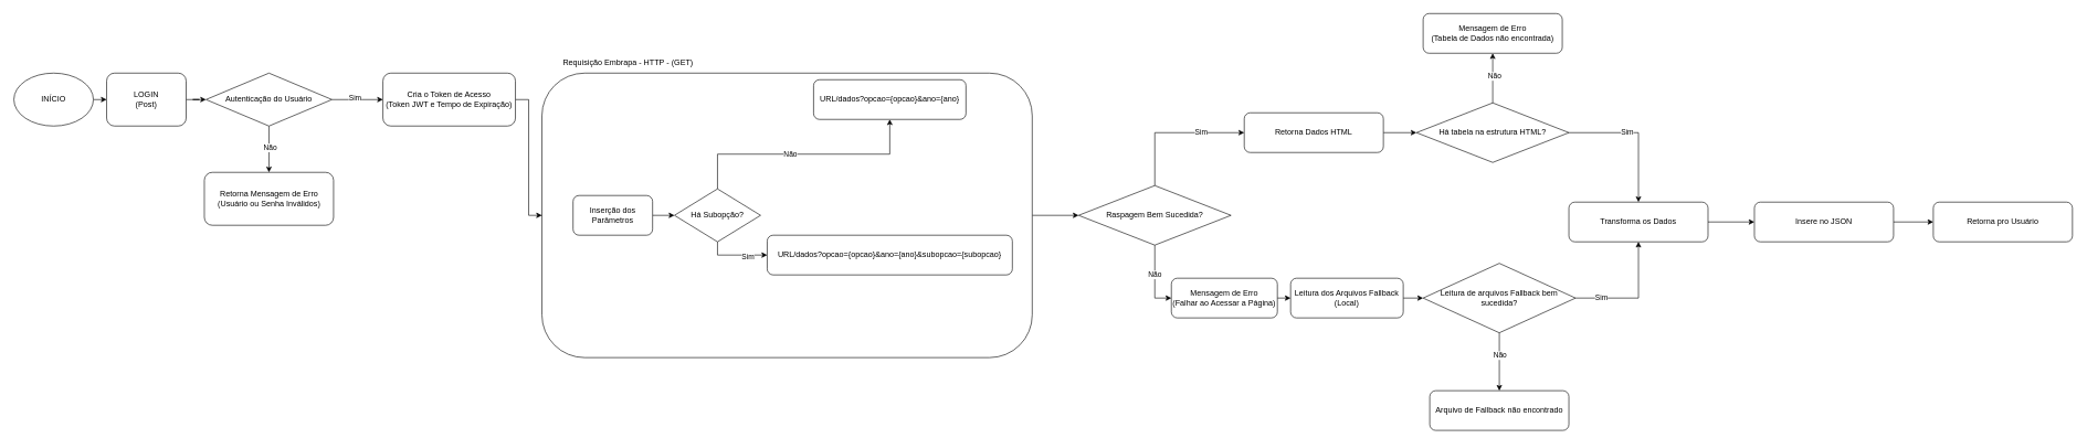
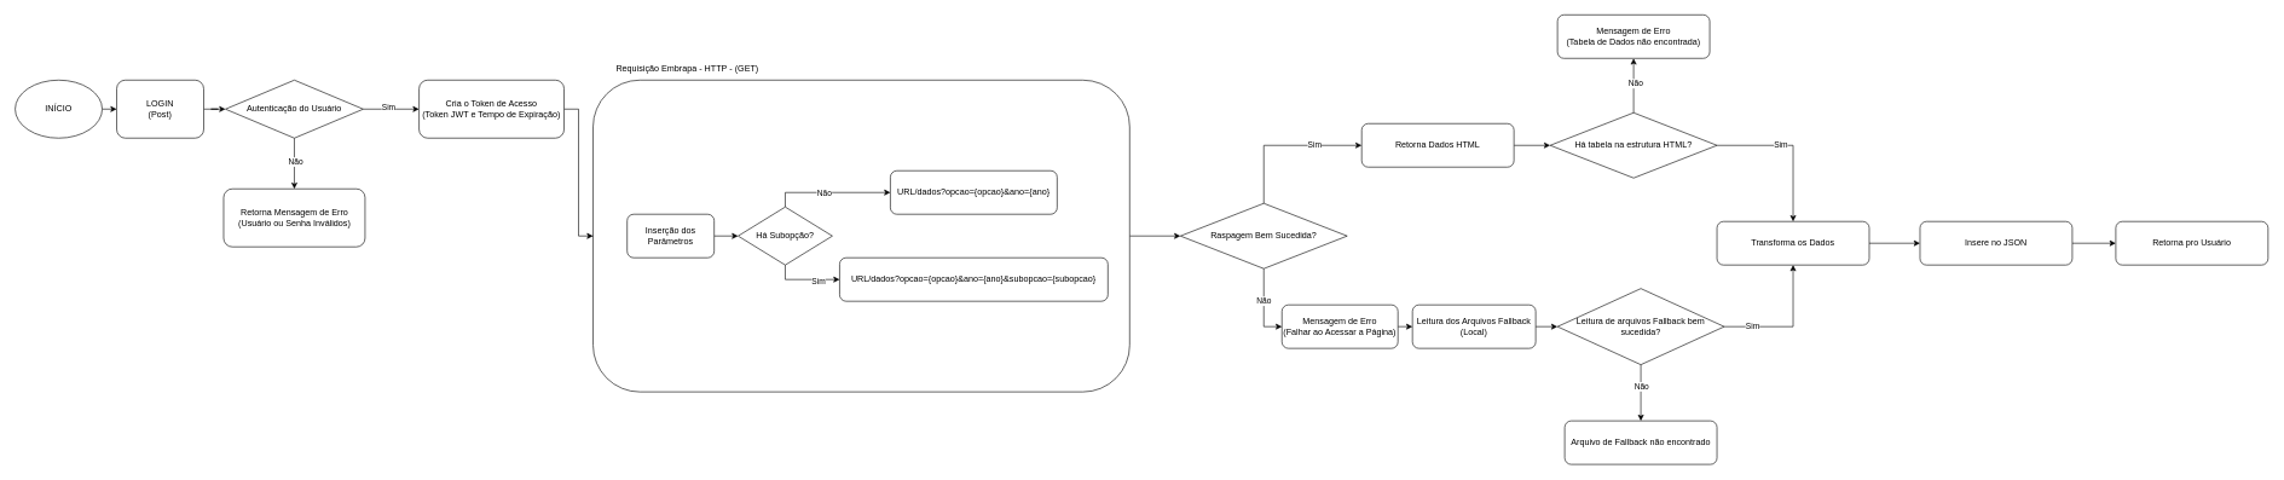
  <mxCell id="0" />
  <mxCell id="1" parent="0" />
  <mxCell id="2" style="edgeStyle=orthogonalEdgeStyle;rounded=0;orthogonalLoop=1;jettySize=auto;html=1;exitX=1;exitY=0.5;exitDx=0;exitDy=0;entryX=0;entryY=0.5;entryDx=0;entryDy=0;" parent="1" source="3" target="5" edge="1"><mxGeometry relative="1" as="geometry" /></mxCell>
  <mxCell id="3" value="INÍCIO" style="ellipse;whiteSpace=wrap;html=1;" parent="1" vertex="1"><mxGeometry x="20" y="110" width="120" height="80" as="geometry" /></mxCell>
  <mxCell id="4" style="edgeStyle=orthogonalEdgeStyle;rounded=0;orthogonalLoop=1;jettySize=auto;html=1;exitX=1;exitY=0.5;exitDx=0;exitDy=0;" parent="1" source="5" target="10" edge="1"><mxGeometry relative="1" as="geometry" /></mxCell>
  <mxCell id="5" value="LOGIN&lt;div&gt;(Post)&lt;/div&gt;" style="rounded=1;whiteSpace=wrap;html=1;" parent="1" vertex="1"><mxGeometry x="160" y="110" width="120" height="80" as="geometry" /></mxCell>
  <mxCell id="6" style="edgeStyle=orthogonalEdgeStyle;rounded=0;orthogonalLoop=1;jettySize=auto;html=1;exitX=0.5;exitY=1;exitDx=0;exitDy=0;" parent="1" source="10" target="13" edge="1"><mxGeometry relative="1" as="geometry" /></mxCell>
  <mxCell id="7" value="Não" style="edgeLabel;html=1;align=center;verticalAlign=middle;resizable=0;points=[];" parent="6" vertex="1" connectable="0"><mxGeometry x="-0.091" y="1" relative="1" as="geometry"><mxPoint as="offset" /></mxGeometry></mxCell>
  <mxCell id="8" style="edgeStyle=orthogonalEdgeStyle;rounded=0;orthogonalLoop=1;jettySize=auto;html=1;exitX=1;exitY=0.5;exitDx=0;exitDy=0;" parent="1" source="10" target="12" edge="1"><mxGeometry relative="1" as="geometry" /></mxCell>
  <mxCell id="9" value="Sim" style="edgeLabel;html=1;align=center;verticalAlign=middle;resizable=0;points=[];" parent="8" vertex="1" connectable="0"><mxGeometry x="-0.112" y="3" relative="1" as="geometry"><mxPoint as="offset" /></mxGeometry></mxCell>
  <mxCell id="10" value="Autenticação do Usuário" style="rhombus;whiteSpace=wrap;html=1;" parent="1" vertex="1"><mxGeometry x="310" y="110" width="190" height="80" as="geometry" /></mxCell>
  <mxCell id="11" style="edgeStyle=orthogonalEdgeStyle;rounded=0;orthogonalLoop=1;jettySize=auto;html=1;exitX=1;exitY=0.5;exitDx=0;exitDy=0;entryX=0;entryY=0.5;entryDx=0;entryDy=0;" parent="1" source="12" target="17" edge="1"><mxGeometry relative="1" as="geometry" /></mxCell>
  <mxCell id="12" value="Cria o Token de Acesso&lt;div&gt;(Token JWT e Tempo de Expiração)&lt;/div&gt;" style="rounded=1;whiteSpace=wrap;html=1;" parent="1" vertex="1"><mxGeometry x="577" y="110" width="200" height="80" as="geometry" /></mxCell>
  <mxCell id="13" value="Retorna Mensagem de Erro&lt;div&gt;(Usuário ou Senha Inválidos)&lt;/div&gt;" style="rounded=1;whiteSpace=wrap;html=1;" parent="1" vertex="1"><mxGeometry x="307.5" y="260" width="195" height="80" as="geometry" /></mxCell>
  <mxCell id="14" style="edgeStyle=orthogonalEdgeStyle;rounded=0;orthogonalLoop=1;jettySize=auto;html=1;exitX=1;exitY=0.5;exitDx=0;exitDy=0;entryX=0;entryY=0.5;entryDx=0;entryDy=0;" parent="1" source="17" target="32" edge="1"><mxGeometry relative="1" as="geometry" /></mxCell>
  <mxCell id="15" style="edgeStyle=orthogonalEdgeStyle;rounded=0;orthogonalLoop=1;jettySize=auto;html=1;exitX=0;exitY=0.5;exitDx=0;exitDy=0;entryX=0;entryY=0.5;entryDx=0;entryDy=0;" parent="1" source="17" target="20" edge="1"><mxGeometry relative="1" as="geometry" /></mxCell>
  <mxCell id="16" style="edgeStyle=orthogonalEdgeStyle;rounded=0;orthogonalLoop=1;jettySize=auto;html=1;exitX=0;exitY=0.5;exitDx=0;exitDy=0;entryX=0;entryY=0.5;entryDx=0;entryDy=0;" parent="1" source="17" target="20" edge="1"><mxGeometry relative="1" as="geometry" /></mxCell>
  <mxCell id="17" value="" style="rounded=1;whiteSpace=wrap;html=1;" parent="1" vertex="1"><mxGeometry x="817" y="110" width="740" height="430" as="geometry" /></mxCell>
  <mxCell id="18" value="&lt;h1 style=&quot;margin-top: 0px;&quot;&gt;&lt;span style=&quot;font-size: 12px; font-weight: 400; text-align: center;&quot;&gt;Requisição Embrapa - HTTP -&amp;nbsp;&lt;/span&gt;&lt;span style=&quot;font-size: 12px; font-weight: 400; text-align: center; background-color: transparent; color: light-dark(rgb(0, 0, 0), rgb(255, 255, 255));&quot;&gt;(GET)&amp;nbsp;&lt;/span&gt;&lt;/h1&gt;" style="text;html=1;whiteSpace=wrap;overflow=hidden;rounded=0;" parent="1" vertex="1"><mxGeometry x="847" y="70" width="210" height="60" as="geometry" /></mxCell>
  <mxCell id="19" style="edgeStyle=orthogonalEdgeStyle;rounded=0;orthogonalLoop=1;jettySize=auto;html=1;exitX=1;exitY=0.5;exitDx=0;exitDy=0;entryX=0;entryY=0.5;entryDx=0;entryDy=0;" parent="1" source="20" target="25" edge="1"><mxGeometry relative="1" as="geometry" /></mxCell>
  <mxCell id="20" value="Inserção dos Parâmetros" style="rounded=1;whiteSpace=wrap;html=1;" parent="1" vertex="1"><mxGeometry x="864" y="295" width="120" height="60" as="geometry" /></mxCell>
  <mxCell id="21" style="edgeStyle=orthogonalEdgeStyle;rounded=0;orthogonalLoop=1;jettySize=auto;html=1;exitX=0.5;exitY=1;exitDx=0;exitDy=0;entryX=0;entryY=0.5;entryDx=0;entryDy=0;" parent="1" source="25" target="27" edge="1"><mxGeometry relative="1" as="geometry" /></mxCell>
  <mxCell id="22" value="Sim" style="edgeLabel;html=1;align=center;verticalAlign=middle;resizable=0;points=[];" parent="21" vertex="1" connectable="0"><mxGeometry x="0.368" y="-2" relative="1" as="geometry"><mxPoint as="offset" /></mxGeometry></mxCell>
  <mxCell id="23" style="edgeStyle=orthogonalEdgeStyle;rounded=0;orthogonalLoop=1;jettySize=auto;html=1;exitX=0.5;exitY=0;exitDx=0;exitDy=0;" parent="1" source="25" target="26" edge="1"><mxGeometry relative="1" as="geometry" /></mxCell>
  <mxCell id="24" value="Não" style="edgeLabel;html=1;align=center;verticalAlign=middle;resizable=0;points=[];" parent="23" vertex="1" connectable="0"><mxGeometry x="-0.115" relative="1" as="geometry"><mxPoint as="offset" /></mxGeometry></mxCell>
  <mxCell id="25" value="Há Subopção?" style="rhombus;whiteSpace=wrap;html=1;" parent="1" vertex="1"><mxGeometry x="1017" y="285" width="130" height="80" as="geometry" /></mxCell>
- <mxCell id="26" value="&lt;div style=&quot;text-align: start;&quot;&gt;&lt;span style=&quot;background-color: transparent; color: light-dark(rgb(0, 0, 0), rgb(255, 255, 255));&quot;&gt;URL/dados?opcao={opcao}&amp;amp;ano={ano}&lt;/span&gt;&lt;/div&gt;" style="rounded=1;whiteSpace=wrap;html=1;" parent="1" vertex="1"><mxGeometry x="1227" y="120" width="230" height="60" as="geometry" /></mxCell>
+ <mxCell id="26" value="&lt;div style=&quot;text-align: start;&quot;&gt;&lt;span style=&quot;background-color: transparent; color: light-dark(rgb(0, 0, 0), rgb(255, 255, 255));&quot;&gt;URL/dados?opcao={opcao}&amp;amp;ano={ano}&lt;/span&gt;&lt;/div&gt;" style="rounded=1;whiteSpace=wrap;html=1;" parent="1" vertex="1"><mxGeometry x="1227" y="235" width="230" height="60" as="geometry" /></mxCell>
  <mxCell id="27" value="&lt;div style=&quot;text-align: start;&quot;&gt;&lt;span style=&quot;background-color: transparent; color: light-dark(rgb(0, 0, 0), rgb(255, 255, 255));&quot;&gt;URL/dados?opcao={opcao}&amp;amp;ano={ano}&amp;amp;subopcao={subopcao}&lt;/span&gt;&lt;/div&gt;" style="rounded=1;whiteSpace=wrap;html=1;" parent="1" vertex="1"><mxGeometry x="1157" y="355" width="370" height="60" as="geometry" /></mxCell>
  <mxCell id="28" style="edgeStyle=orthogonalEdgeStyle;rounded=0;orthogonalLoop=1;jettySize=auto;html=1;exitX=0.5;exitY=1;exitDx=0;exitDy=0;entryX=0;entryY=0.5;entryDx=0;entryDy=0;" parent="1" source="32" target="40" edge="1"><mxGeometry relative="1" as="geometry" /></mxCell>
  <mxCell id="29" value="Não" style="edgeLabel;html=1;align=center;verticalAlign=middle;resizable=0;points=[];" parent="28" vertex="1" connectable="0"><mxGeometry x="-0.166" y="-1" relative="1" as="geometry"><mxPoint as="offset" /></mxGeometry></mxCell>
  <mxCell id="30" style="edgeStyle=orthogonalEdgeStyle;rounded=0;orthogonalLoop=1;jettySize=auto;html=1;exitX=0.5;exitY=0;exitDx=0;exitDy=0;entryX=0;entryY=0.5;entryDx=0;entryDy=0;" parent="1" source="32" target="34" edge="1"><mxGeometry relative="1" as="geometry" /></mxCell>
  <mxCell id="31" value="Sim" style="edgeLabel;html=1;align=center;verticalAlign=middle;resizable=0;points=[];" parent="30" vertex="1" connectable="0"><mxGeometry x="0.386" y="2" relative="1" as="geometry"><mxPoint as="offset" /></mxGeometry></mxCell>
  <mxCell id="32" value="Raspagem Bem Sucedida?" style="rhombus;whiteSpace=wrap;html=1;" parent="1" vertex="1"><mxGeometry x="1627" y="280" width="230" height="90" as="geometry" /></mxCell>
  <mxCell id="33" style="edgeStyle=orthogonalEdgeStyle;rounded=0;orthogonalLoop=1;jettySize=auto;html=1;exitX=1;exitY=0.5;exitDx=0;exitDy=0;entryX=0;entryY=0.5;entryDx=0;entryDy=0;" parent="1" source="34" target="45" edge="1"><mxGeometry relative="1" as="geometry" /></mxCell>
  <mxCell id="34" value="Retorna Dados HTML" style="rounded=1;whiteSpace=wrap;html=1;" parent="1" vertex="1"><mxGeometry x="1877" y="170" width="210" height="60" as="geometry" /></mxCell>
  <mxCell id="35" style="edgeStyle=orthogonalEdgeStyle;rounded=0;orthogonalLoop=1;jettySize=auto;html=1;exitX=1;exitY=0.5;exitDx=0;exitDy=0;entryX=0;entryY=0.5;entryDx=0;entryDy=0;" parent="1" source="36" target="38" edge="1"><mxGeometry relative="1" as="geometry" /></mxCell>
  <mxCell id="36" value="Transforma os Dados" style="rounded=1;whiteSpace=wrap;html=1;" parent="1" vertex="1"><mxGeometry x="2367" y="305" width="210" height="60" as="geometry" /></mxCell>
  <mxCell id="37" style="edgeStyle=orthogonalEdgeStyle;rounded=0;orthogonalLoop=1;jettySize=auto;html=1;exitX=1;exitY=0.5;exitDx=0;exitDy=0;entryX=0;entryY=0.5;entryDx=0;entryDy=0;" parent="1" source="38" target="53" edge="1"><mxGeometry relative="1" as="geometry" /></mxCell>
  <mxCell id="38" value="Insere no JSON" style="rounded=1;whiteSpace=wrap;html=1;" parent="1" vertex="1"><mxGeometry x="2647" y="305" width="210" height="60" as="geometry" /></mxCell>
  <mxCell id="39" style="edgeStyle=orthogonalEdgeStyle;rounded=0;orthogonalLoop=1;jettySize=auto;html=1;exitX=1;exitY=0.5;exitDx=0;exitDy=0;entryX=0;entryY=0.5;entryDx=0;entryDy=0;" parent="1" source="40" target="55" edge="1"><mxGeometry relative="1" as="geometry" /></mxCell>
  <mxCell id="40" value="Mensagem de Erro&lt;div&gt;(Falhar ao Acessar a Página)&lt;/div&gt;" style="rounded=1;whiteSpace=wrap;html=1;" parent="1" vertex="1"><mxGeometry x="1767" y="420" width="160" height="60" as="geometry" /></mxCell>
  <mxCell id="41" style="edgeStyle=orthogonalEdgeStyle;rounded=0;orthogonalLoop=1;jettySize=auto;html=1;exitX=1;exitY=0.5;exitDx=0;exitDy=0;" parent="1" source="45" target="36" edge="1"><mxGeometry relative="1" as="geometry" /></mxCell>
  <mxCell id="42" value="Sim" style="edgeLabel;html=1;align=center;verticalAlign=middle;resizable=0;points=[];" parent="41" vertex="1" connectable="0"><mxGeometry x="-0.17" y="1" relative="1" as="geometry"><mxPoint as="offset" /></mxGeometry></mxCell>
  <mxCell id="43" style="edgeStyle=orthogonalEdgeStyle;rounded=0;orthogonalLoop=1;jettySize=auto;html=1;exitX=0.5;exitY=0;exitDx=0;exitDy=0;entryX=0.5;entryY=1;entryDx=0;entryDy=0;" parent="1" source="45" target="46" edge="1"><mxGeometry relative="1" as="geometry" /></mxCell>
  <mxCell id="44" value="Não" style="edgeLabel;html=1;align=center;verticalAlign=middle;resizable=0;points=[];" parent="43" vertex="1" connectable="0"><mxGeometry x="0.099" y="-2" relative="1" as="geometry"><mxPoint as="offset" /></mxGeometry></mxCell>
  <mxCell id="45" value="Há tabela na estrutura HTML?" style="rhombus;whiteSpace=wrap;html=1;" parent="1" vertex="1"><mxGeometry x="2137" y="155" width="230" height="90" as="geometry" /></mxCell>
  <mxCell id="46" value="Mensagem de Erro&lt;div&gt;(Tabela de Dados não encontrada)&lt;/div&gt;" style="rounded=1;whiteSpace=wrap;html=1;" parent="1" vertex="1"><mxGeometry x="2147" y="20" width="210" height="60" as="geometry" /></mxCell>
  <mxCell id="47" style="edgeStyle=orthogonalEdgeStyle;rounded=0;orthogonalLoop=1;jettySize=auto;html=1;exitX=0.5;exitY=1;exitDx=0;exitDy=0;entryX=0.5;entryY=0;entryDx=0;entryDy=0;" parent="1" source="51" target="52" edge="1"><mxGeometry relative="1" as="geometry" /></mxCell>
  <mxCell id="48" value="Não" style="edgeLabel;html=1;align=center;verticalAlign=middle;resizable=0;points=[];" parent="47" vertex="1" connectable="0"><mxGeometry x="-0.234" relative="1" as="geometry"><mxPoint as="offset" /></mxGeometry></mxCell>
  <mxCell id="49" style="edgeStyle=orthogonalEdgeStyle;rounded=0;orthogonalLoop=1;jettySize=auto;html=1;exitX=1;exitY=0.5;exitDx=0;exitDy=0;entryX=0.5;entryY=1;entryDx=0;entryDy=0;" parent="1" source="51" target="36" edge="1"><mxGeometry relative="1" as="geometry" /></mxCell>
  <mxCell id="50" value="Sim" style="edgeLabel;html=1;align=center;verticalAlign=middle;resizable=0;points=[];" parent="49" vertex="1" connectable="0"><mxGeometry x="-0.578" y="2" relative="1" as="geometry"><mxPoint as="offset" /></mxGeometry></mxCell>
  <mxCell id="51" value="Leitura de arquivos Fallback bem sucedida?" style="rhombus;whiteSpace=wrap;html=1;" parent="1" vertex="1"><mxGeometry x="2147" y="397.5" width="230" height="105" as="geometry" /></mxCell>
- <mxCell id="52" value="Arquivo de Fallback não encontrado" style="rounded=1;whiteSpace=wrap;html=1;" parent="1" vertex="1"><mxGeometry x="2157" y="590" width="210" height="60" as="geometry" /></mxCell>
+ <mxCell id="52" value="Arquivo de Fallback não encontrado" style="rounded=1;whiteSpace=wrap;html=1;" parent="1" vertex="1"><mxGeometry x="2157" y="580" width="210" height="60" as="geometry" /></mxCell>
  <mxCell id="53" value="Retorna pro Usuário" style="rounded=1;whiteSpace=wrap;html=1;" parent="1" vertex="1"><mxGeometry x="2917" y="305" width="210" height="60" as="geometry" /></mxCell>
  <mxCell id="54" style="edgeStyle=orthogonalEdgeStyle;rounded=0;orthogonalLoop=1;jettySize=auto;html=1;exitX=1;exitY=0.5;exitDx=0;exitDy=0;entryX=0;entryY=0.5;entryDx=0;entryDy=0;" parent="1" source="55" target="51" edge="1"><mxGeometry relative="1" as="geometry" /></mxCell>
  <mxCell id="55" value="Leitura dos Arquivos Fallback (Local)" style="rounded=1;whiteSpace=wrap;html=1;" parent="1" vertex="1"><mxGeometry x="1947" y="420" width="170" height="60" as="geometry" /></mxCell>
